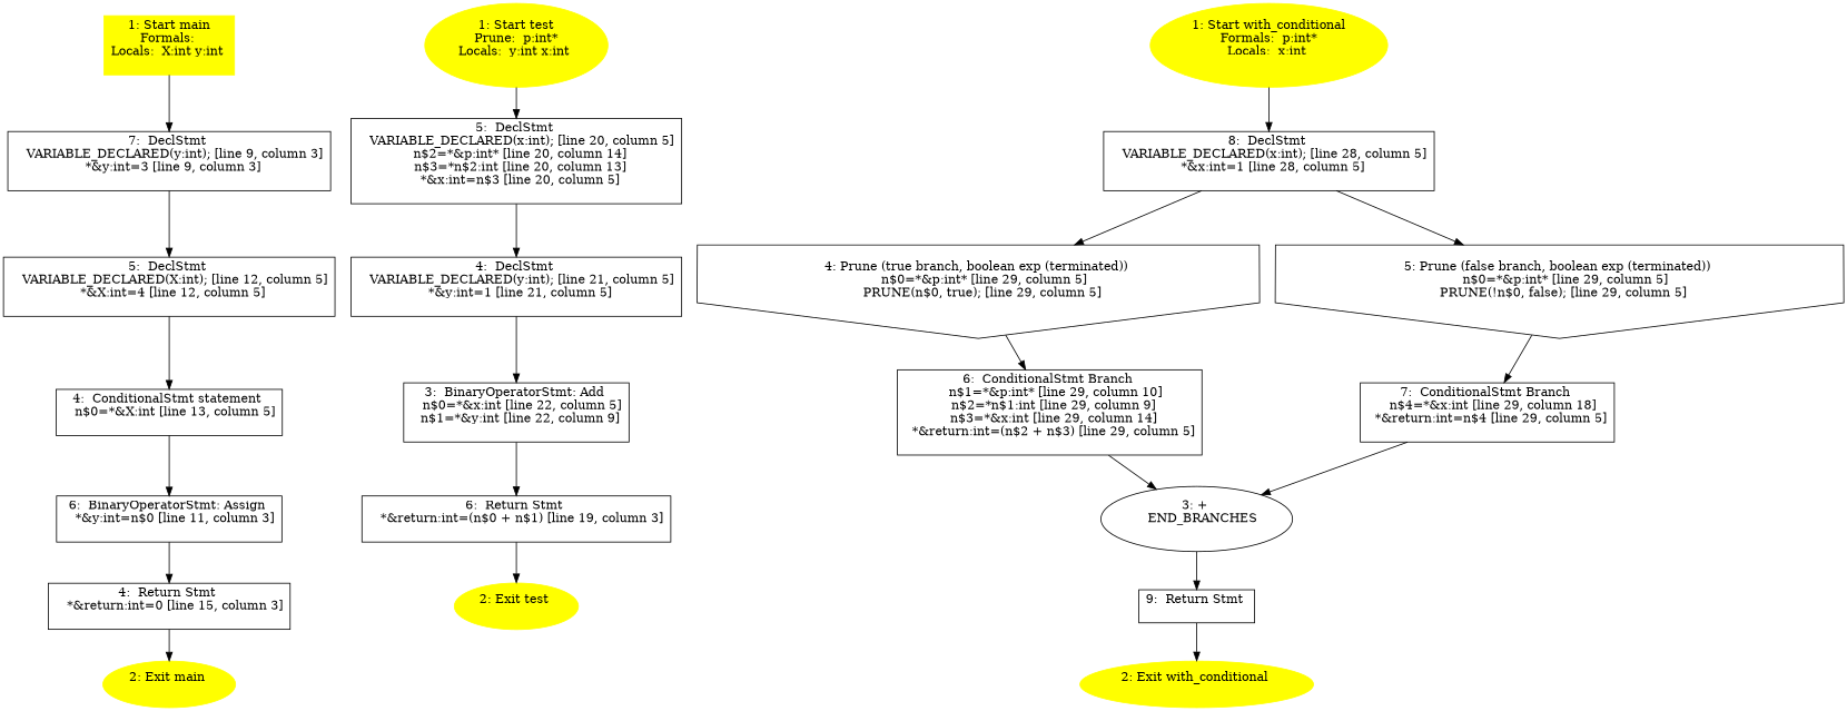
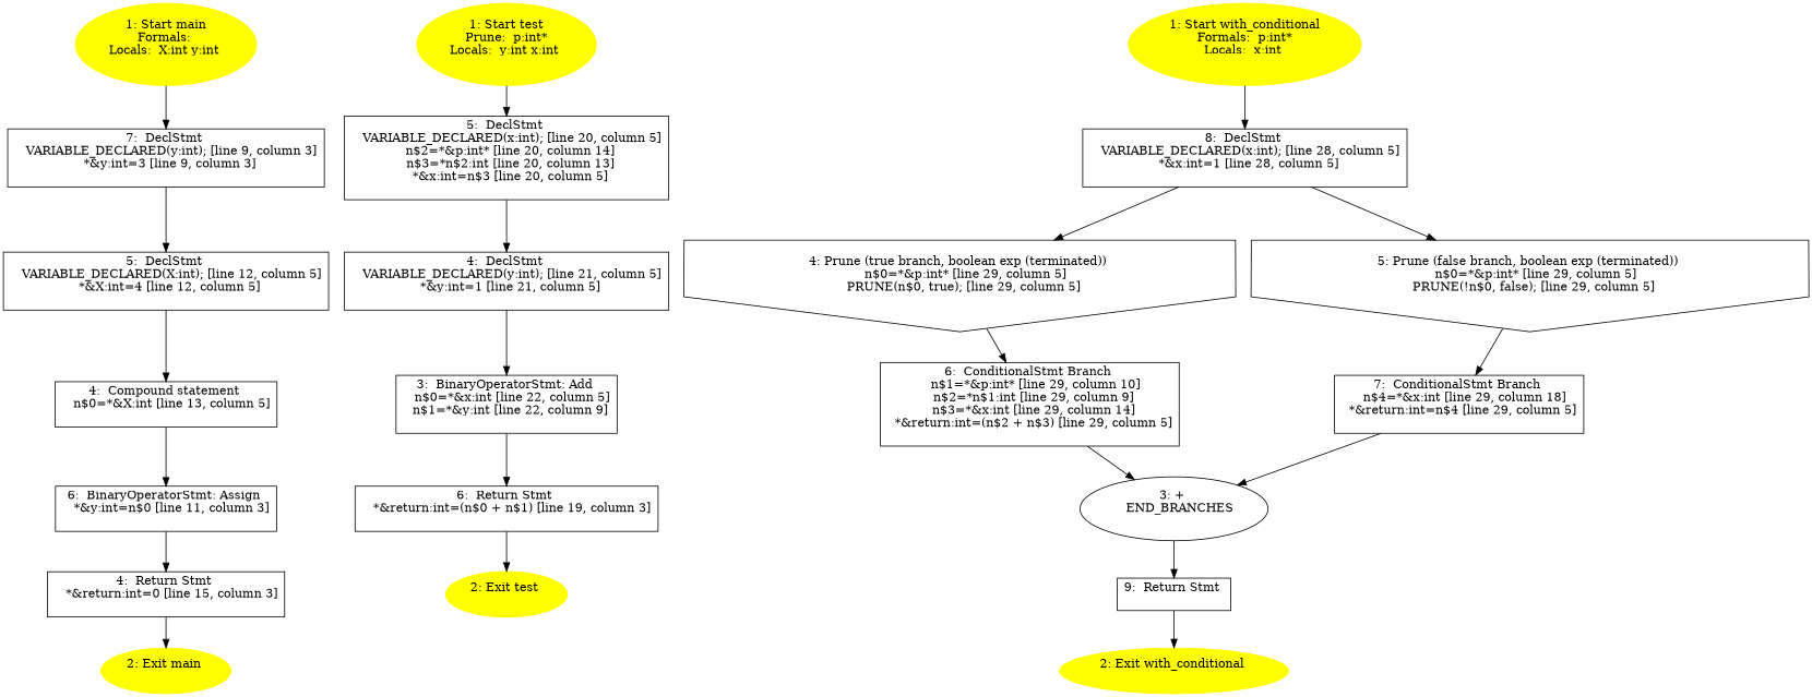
  digraph {
    node [shape=box]
-   n1 [color=yellow label="1: Start main\nFormals: \nLocals:  X:int y:int \n  " style=filled]
+   n1 [color=yellow label="1: Start main\nFormals: \nLocals:  X:int y:int \n  " style=filled shape=""]
    n2 [label="7:  DeclStmt \n   VARIABLE_DECLARED(y:int); [line 9, column 3]\n  *&y:int=3 [line 9, column 3]\n "]
    n3 [label="5:  DeclStmt \n   VARIABLE_DECLARED(X:int); [line 12, column 5]\n  *&X:int=4 [line 12, column 5]\n "]
-   n4 [label="4:  ConditionalStmt statement \n   n$0=*&X:int [line 13, column 5]\n "]
+   n4 [label="4:  Compound statement \n   n$0=*&X:int [line 13, column 5]\n "]
    n5 [color=yellow label="2: Exit main \n  " style=filled shape=""]
    n6 [label="4:  Return Stmt \n   *&return:int=0 [line 15, column 3]\n "]
    n7 [label="6:  BinaryOperatorStmt: Assign \n   *&y:int=n$0 [line 11, column 3]\n "]
    n8 [color=yellow label="1: Start test\nPrune:  p:int*\nLocals:  y:int x:int \n  " style=filled shape=""]
    n9 [label="5:  DeclStmt \n   VARIABLE_DECLARED(x:int); [line 20, column 5]\n  n$2=*&p:int* [line 20, column 14]\n  n$3=*n$2:int [line 20, column 13]\n  *&x:int=n$3 [line 20, column 5]\n "]
    n10 [label="4:  DeclStmt \n   VARIABLE_DECLARED(y:int); [line 21, column 5]\n  *&y:int=1 [line 21, column 5]\n "]
    n11 [label="3:  BinaryOperatorStmt: Add \n   n$0=*&x:int [line 22, column 5]\n  n$1=*&y:int [line 22, column 9]\n "]
    n12 [color=yellow label="2: Exit test \n  " style=filled shape=""]
    n13 [label="6:  Return Stmt \n   *&return:int=(n$0 + n$1) [line 19, column 3]\n "]
    n14 [color=yellow label="1: Start with_conditional\nFormals:  p:int*\nLocals:  x:int \n  " style=filled shape=""]
    n15 [label="8:  DeclStmt \n   VARIABLE_DECLARED(x:int); [line 28, column 5]\n  *&x:int=1 [line 28, column 5]\n "]
    n16 [label="4: Prune (true branch, boolean exp (terminated)) \n   n$0=*&p:int* [line 29, column 5]\n  PRUNE(n$0, true); [line 29, column 5]\n " shape=invhouse]
    n17 [label="5: Prune (false branch, boolean exp (terminated)) \n   n$0=*&p:int* [line 29, column 5]\n  PRUNE(!n$0, false); [line 29, column 5]\n " shape=invhouse]
    n18 [label="6:  ConditionalStmt Branch \n   n$1=*&p:int* [line 29, column 10]\n  n$2=*n$1:int [line 29, column 9]\n  n$3=*&x:int [line 29, column 14]\n  *&return:int=(n$2 + n$3) [line 29, column 5]\n "]
    n19 [label="7:  ConditionalStmt Branch \n   n$4=*&x:int [line 29, column 18]\n  *&return:int=n$4 [line 29, column 5]\n "]
    n20 [color=yellow label="2: Exit with_conditional \n  " style=filled shape=""]
    n21 [label="3: + \n   END_BRANCHES\n " shape=""]
    n22 [label="9:  Return Stmt \n  "]
    n1 -> n2
    n2 -> n3
    n3 -> n4
    n4 -> n7
    n6 -> n5
    n7 -> n6
    n8 -> n9
    n9 -> n10
    n10 -> n11
    n11 -> n13
    n13 -> n12
    n14 -> n15
    n15 -> n16
    n15 -> n17
    n16 -> n18
    n17 -> n19
    n18 -> n21
    n19 -> n21
    n21 -> n22
    n22 -> n20
  }
